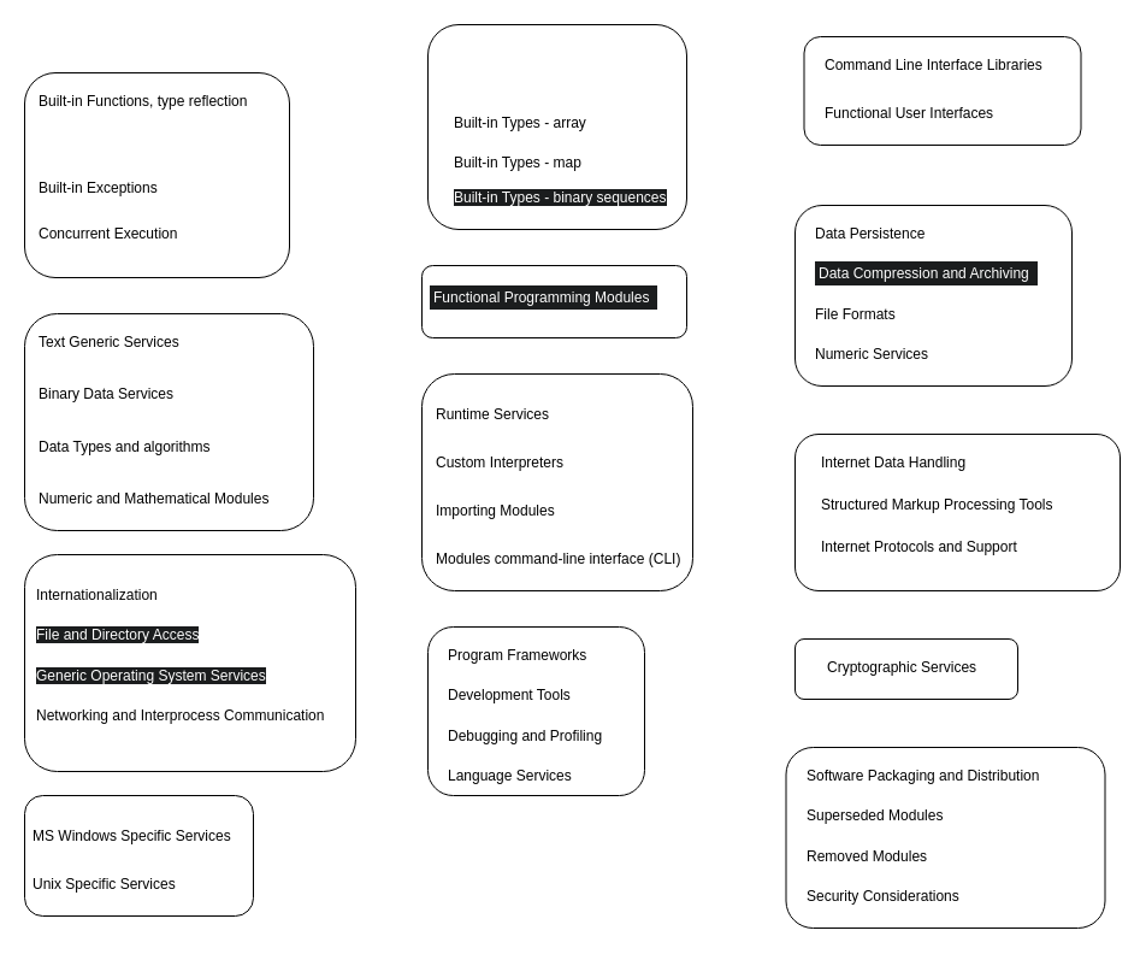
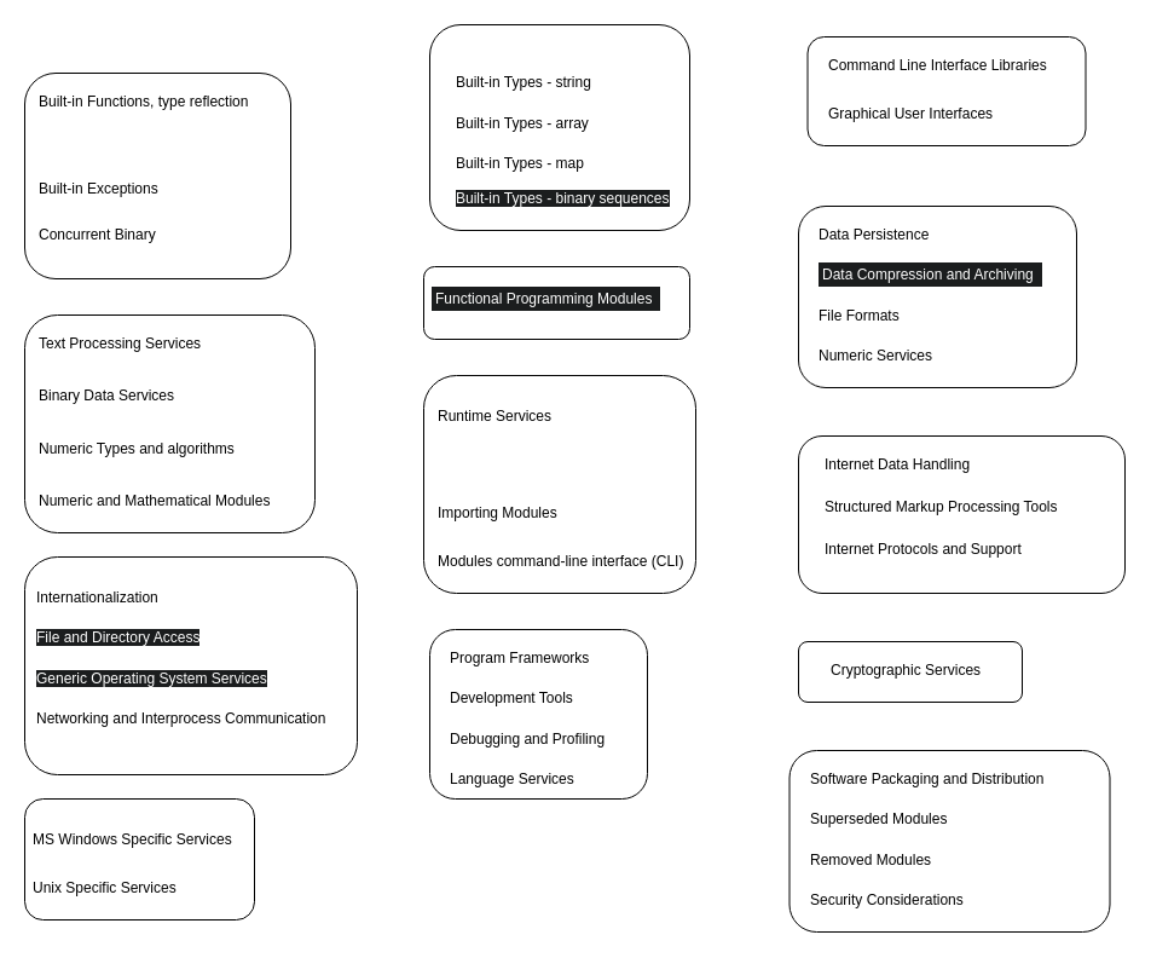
  <mxCell id="0" />
  <mxCell id="1" parent="0" />
  <mxCell id="2" value="" style="group" vertex="1" connectable="0" parent="1"><mxGeometry x="20" y="60" width="220" height="170" as="geometry" /></mxCell>
  <mxCell id="3" value="Built-in Functions, type reflection" style="text;whiteSpace=wrap;html=1;" vertex="1" parent="2"><mxGeometry x="10" y="10" width="200" height="30" as="geometry" /></mxCell>
  <mxCell id="4" value="Built-in Exceptions" style="text;whiteSpace=wrap;html=1;" vertex="1" parent="2"><mxGeometry x="10" y="82" width="130" height="40" as="geometry" /></mxCell>
- <mxCell id="5" value="Concurrent Execution" style="text;whiteSpace=wrap;html=1;" vertex="1" parent="2"><mxGeometry x="10" y="120" width="150" height="40" as="geometry" /></mxCell>
+ <mxCell id="5" value="Concurrent Binary" style="text;whiteSpace=wrap;html=1;" vertex="1" parent="2"><mxGeometry x="10" y="120" width="150" height="40" as="geometry" /></mxCell>
  <mxCell id="6" value="" style="rounded=1;whiteSpace=wrap;html=1;fillColor=none;" vertex="1" parent="2"><mxGeometry width="220" height="170" as="geometry" /></mxCell>
  <mxCell id="7" value="" style="group" vertex="1" connectable="0" parent="1"><mxGeometry x="20" y="260" width="240" height="180" as="geometry" /></mxCell>
- <mxCell id="8" value="Text Generic Services" style="text;whiteSpace=wrap;html=1;" vertex="1" parent="7"><mxGeometry x="10" y="10" width="170" height="40" as="geometry" /></mxCell>
+ <mxCell id="8" value="Text Processing Services" style="text;whiteSpace=wrap;html=1;" vertex="1" parent="7"><mxGeometry x="10" y="10" width="170" height="40" as="geometry" /></mxCell>
  <mxCell id="9" value="Binary Data Services" style="text;whiteSpace=wrap;html=1;" vertex="1" parent="7"><mxGeometry x="10" y="53" width="150" height="40" as="geometry" /></mxCell>
- <mxCell id="10" value="Data Types and algorithms" style="text;whiteSpace=wrap;html=1;" vertex="1" parent="7"><mxGeometry x="10" y="97" width="180" height="40" as="geometry" /></mxCell>
+ <mxCell id="10" value="Numeric Types and algorithms" style="text;whiteSpace=wrap;html=1;" vertex="1" parent="7"><mxGeometry x="10" y="97" width="180" height="40" as="geometry" /></mxCell>
  <mxCell id="11" value="Numeric and Mathematical Modules" style="text;whiteSpace=wrap;html=1;" vertex="1" parent="7"><mxGeometry x="10" y="140" width="230" height="40" as="geometry" /></mxCell>
  <mxCell id="12" value="" style="rounded=1;whiteSpace=wrap;html=1;fillColor=none;" vertex="1" parent="7"><mxGeometry width="240" height="180" as="geometry" /></mxCell>
  <mxCell id="13" value="" style="group" vertex="1" connectable="0" parent="1"><mxGeometry x="20" y="460" width="275" height="180" as="geometry" /></mxCell>
  <mxCell id="14" value="Networking and Interprocess Communication" style="text;whiteSpace=wrap;html=1;" vertex="1" parent="13"><mxGeometry x="7.5" y="120" width="255" height="40" as="geometry" /></mxCell>
  <mxCell id="15" value="Internationalization" style="text;whiteSpace=wrap;html=1;" vertex="1" parent="13"><mxGeometry x="7.5" y="20" width="140" height="40" as="geometry" /></mxCell>
  <mxCell id="16" value="" style="rounded=1;whiteSpace=wrap;html=1;fillColor=none;" vertex="1" parent="13"><mxGeometry width="275" height="180" as="geometry" /></mxCell>
  <mxCell id="17" value="&lt;span style=&quot;color: rgb(255, 255, 255); font-family: Helvetica; font-size: 12px; font-style: normal; font-variant-ligatures: normal; font-variant-caps: normal; font-weight: 400; letter-spacing: normal; orphans: 2; text-align: left; text-indent: 0px; text-transform: none; widows: 2; word-spacing: 0px; -webkit-text-stroke-width: 0px; white-space: normal; background-color: rgb(27, 29, 30); text-decoration-thickness: initial; text-decoration-style: initial; text-decoration-color: initial; display: inline !important; float: none;&quot;&gt;File and Directory Access&lt;/span&gt;" style="text;whiteSpace=wrap;html=1;" vertex="1" parent="13"><mxGeometry x="7.5" y="53" width="170" height="40" as="geometry" /></mxCell>
  <mxCell id="18" value="&lt;span style=&quot;color: rgb(255, 255, 255); font-family: Helvetica; font-size: 12px; font-style: normal; font-variant-ligatures: normal; font-variant-caps: normal; font-weight: 400; letter-spacing: normal; orphans: 2; text-align: left; text-indent: 0px; text-transform: none; widows: 2; word-spacing: 0px; -webkit-text-stroke-width: 0px; white-space: normal; background-color: rgb(27, 29, 30); text-decoration-thickness: initial; text-decoration-style: initial; text-decoration-color: initial; display: inline !important; float: none;&quot;&gt;Generic Operating System Services&lt;/span&gt;" style="text;whiteSpace=wrap;html=1;" vertex="1" parent="13"><mxGeometry x="7.5" y="87" width="230" height="40" as="geometry" /></mxCell>
  <mxCell id="19" value="" style="group" vertex="1" connectable="0" parent="1"><mxGeometry x="355" y="20" width="215" height="170" as="geometry" /></mxCell>
  <mxCell id="20" value="" style="rounded=1;whiteSpace=wrap;html=1;fillColor=none;flipV=1;" vertex="1" parent="19"><mxGeometry width="215" height="170" as="geometry" /></mxCell>
+ <mxCell id="21" value="Built-in Types - string" style="text;whiteSpace=wrap;html=1;flipV=1;" vertex="1" parent="19"><mxGeometry x="20" y="34" width="140" height="30" as="geometry" /></mxCell>
  <mxCell id="22" value="Built-in Types - array" style="text;whiteSpace=wrap;html=1;flipV=1;" vertex="1" parent="19"><mxGeometry x="20" y="68" width="130" height="30" as="geometry" /></mxCell>
  <mxCell id="23" value="Built-in Types - map" style="text;whiteSpace=wrap;html=1;flipV=1;" vertex="1" parent="19"><mxGeometry x="20" y="101" width="130" height="30" as="geometry" /></mxCell>
  <mxCell id="24" value="&lt;span style=&quot;color: rgb(255, 255, 255); font-family: Helvetica; font-size: 12px; font-style: normal; font-variant-ligatures: normal; font-variant-caps: normal; font-weight: 400; letter-spacing: normal; orphans: 2; text-align: left; text-indent: 0px; text-transform: none; widows: 2; word-spacing: 0px; -webkit-text-stroke-width: 0px; white-space: normal; background-color: rgb(27, 29, 30); text-decoration-thickness: initial; text-decoration-style: initial; text-decoration-color: initial; display: inline !important; float: none;&quot;&gt;Built-in Types - binary sequences&lt;/span&gt;" style="text;whiteSpace=wrap;html=1;flipV=1;" vertex="1" parent="19"><mxGeometry x="20" y="130" width="185" height="40" as="geometry" /></mxCell>
  <mxCell id="25" value="" style="group" vertex="1" connectable="0" parent="1"><mxGeometry x="660" y="170" width="230" height="150" as="geometry" /></mxCell>
  <mxCell id="26" value="" style="rounded=1;whiteSpace=wrap;html=1;fillColor=none;" vertex="1" parent="25"><mxGeometry width="230" height="150" as="geometry" /></mxCell>
  <mxCell id="27" value="Data Persistence" style="text;whiteSpace=wrap;html=1;" vertex="1" parent="25"><mxGeometry x="15" y="10" width="130" height="40" as="geometry" /></mxCell>
  <mxCell id="28" value="File Formats" style="text;whiteSpace=wrap;html=1;" vertex="1" parent="25"><mxGeometry x="15" y="77" width="100" height="40" as="geometry" /></mxCell>
  <mxCell id="29" value="Numeric Services" style="text;whiteSpace=wrap;html=1;" vertex="1" parent="25"><mxGeometry x="15" y="110" width="140" height="40" as="geometry" /></mxCell>
  <mxCell id="30" value="&lt;table style=&quot;forced-color-adjust: none; box-shadow: none !important; color: rgb(255, 255, 255); font-family: Helvetica; font-size: 12px; font-style: normal; font-variant-ligatures: normal; font-variant-caps: normal; font-weight: 400; letter-spacing: normal; orphans: 2; text-align: left; text-transform: none; widows: 2; word-spacing: 0px; -webkit-text-stroke-width: 0px; white-space: normal; background-color: rgb(27, 29, 30); text-decoration-thickness: initial; text-decoration-style: initial; text-decoration-color: initial;&quot;&gt;&lt;tbody style=&quot;forced-color-adjust: none; box-shadow: none !important;&quot;&gt;&lt;tr style=&quot;forced-color-adjust: none; box-shadow: none !important;&quot;&gt;&lt;td style=&quot;forced-color-adjust: none; box-shadow: none !important; text-align: left;&quot;&gt;Data Compression and Archiving&lt;/td&gt;&lt;td style=&quot;forced-color-adjust: none; box-shadow: none !important; text-align: left;&quot;&gt;&lt;/td&gt;&lt;/tr&gt;&lt;/tbody&gt;&lt;/table&gt;&lt;br class=&quot;Apple-interchange-newline&quot;&gt;" style="text;whiteSpace=wrap;html=1;" vertex="1" parent="25"><mxGeometry x="15" y="40" width="210" height="50" as="geometry" /></mxCell>
  <mxCell id="31" value="" style="group" vertex="1" connectable="0" parent="1"><mxGeometry x="680" y="370" width="250" height="120" as="geometry" /></mxCell>
  <mxCell id="32" value="" style="rounded=1;whiteSpace=wrap;html=1;fillColor=none;" vertex="1" parent="31"><mxGeometry x="-20" y="-10" width="270" height="130" as="geometry" /></mxCell>
  <mxCell id="33" value="Internet Data Handling" style="text;whiteSpace=wrap;html=1;" vertex="1" parent="31"><mxGeometry width="160" height="40" as="geometry" /></mxCell>
  <mxCell id="34" value="Structured Markup Processing Tools" style="text;whiteSpace=wrap;html=1;" vertex="1" parent="31"><mxGeometry y="35" width="230" height="40" as="geometry" /></mxCell>
  <mxCell id="35" value="Internet Protocols and Support" style="text;whiteSpace=wrap;html=1;" vertex="1" parent="31"><mxGeometry y="70" width="200" height="40" as="geometry" /></mxCell>
  <mxCell id="36" value="" style="group" vertex="1" connectable="0" parent="1"><mxGeometry x="350" y="310" width="250" height="180" as="geometry" /></mxCell>
  <mxCell id="37" value="" style="rounded=1;whiteSpace=wrap;html=1;fillColor=none;" vertex="1" parent="36"><mxGeometry width="225" height="180" as="geometry" /></mxCell>
  <mxCell id="38" value="Runtime Services" style="text;whiteSpace=wrap;html=1;" vertex="1" parent="36"><mxGeometry x="10" y="20" width="130" height="40" as="geometry" /></mxCell>
- <mxCell id="39" value="Custom Interpreters" style="text;whiteSpace=wrap;html=1;" vertex="1" parent="36"><mxGeometry x="10" y="60" width="140" height="40" as="geometry" /></mxCell>
  <mxCell id="40" value="Importing Modules" style="text;whiteSpace=wrap;html=1;" vertex="1" parent="36"><mxGeometry x="10" y="100" width="130" height="40" as="geometry" /></mxCell>
  <mxCell id="41" value="Modules command-line interface (CLI)" style="text;whiteSpace=wrap;html=1;" vertex="1" parent="36"><mxGeometry x="10" y="140" width="240" height="40" as="geometry" /></mxCell>
  <mxCell id="42" value="" style="group" vertex="1" connectable="0" parent="1"><mxGeometry x="355" y="520" width="185" height="150" as="geometry" /></mxCell>
  <mxCell id="43" value="" style="rounded=1;whiteSpace=wrap;html=1;fillColor=none;" vertex="1" parent="42"><mxGeometry width="180" height="140" as="geometry" /></mxCell>
  <mxCell id="44" value="Program Frameworks" style="text;whiteSpace=wrap;html=1;" vertex="1" parent="42"><mxGeometry x="15" y="10" width="150" height="40" as="geometry" /></mxCell>
  <mxCell id="45" value="Development Tools" style="text;whiteSpace=wrap;html=1;" vertex="1" parent="42"><mxGeometry x="15" y="43" width="140" height="40" as="geometry" /></mxCell>
  <mxCell id="46" value="Debugging and Profiling" style="text;whiteSpace=wrap;html=1;" vertex="1" parent="42"><mxGeometry x="15" y="77" width="170" height="40" as="geometry" /></mxCell>
  <mxCell id="47" value="Language Services" style="text;whiteSpace=wrap;html=1;" vertex="1" parent="42"><mxGeometry x="15" y="110" width="140" height="40" as="geometry" /></mxCell>
  <mxCell id="48" value="" style="group" vertex="1" connectable="0" parent="1"><mxGeometry x="20" y="660" width="205" height="100" as="geometry" /></mxCell>
  <mxCell id="49" value="" style="rounded=1;whiteSpace=wrap;html=1;fillColor=none;" vertex="1" parent="48"><mxGeometry width="190" height="100" as="geometry" /></mxCell>
  <mxCell id="50" value="MS Windows Specific Services" style="text;whiteSpace=wrap;html=1;" vertex="1" parent="48"><mxGeometry x="5" y="20" width="200" height="40" as="geometry" /></mxCell>
  <mxCell id="51" value="Unix Specific Services" style="text;whiteSpace=wrap;html=1;" vertex="1" parent="48"><mxGeometry x="5" y="60" width="150" height="40" as="geometry" /></mxCell>
  <mxCell id="52" value="" style="group" vertex="1" connectable="0" parent="1"><mxGeometry x="667.5" y="30" width="235" height="90" as="geometry" /></mxCell>
  <mxCell id="53" value="" style="rounded=1;whiteSpace=wrap;html=1;fillColor=none;" vertex="1" parent="52"><mxGeometry width="230" height="90" as="geometry" /></mxCell>
  <mxCell id="54" value="Command Line Interface Libraries" style="text;whiteSpace=wrap;html=1;" vertex="1" parent="52"><mxGeometry x="15" y="10" width="220" height="40" as="geometry" /></mxCell>
- <mxCell id="55" value="Functional User Interfaces" style="text;whiteSpace=wrap;html=1;" vertex="1" parent="52"><mxGeometry x="15" y="50" width="170" height="40" as="geometry" /></mxCell>
+ <mxCell id="55" value="Graphical User Interfaces" style="text;whiteSpace=wrap;html=1;" vertex="1" parent="52"><mxGeometry x="15" y="50" width="170" height="40" as="geometry" /></mxCell>
  <mxCell id="56" value="" style="group" vertex="1" connectable="0" parent="1"><mxGeometry x="652.5" y="620" width="265" height="150" as="geometry" /></mxCell>
  <mxCell id="57" value="" style="rounded=1;whiteSpace=wrap;html=1;fillColor=none;container=0;" vertex="1" parent="56"><mxGeometry width="265" height="150" as="geometry" /></mxCell>
  <mxCell id="58" value="Software Packaging and Distribution" style="text;whiteSpace=wrap;html=1;container=0;" vertex="1" parent="56"><mxGeometry x="15" y="10" width="230" height="40" as="geometry" /></mxCell>
  <mxCell id="59" value="Superseded Modules" style="text;whiteSpace=wrap;html=1;container=0;" vertex="1" parent="56"><mxGeometry x="15" y="43" width="150" height="40" as="geometry" /></mxCell>
  <mxCell id="60" value="Removed Modules" style="text;whiteSpace=wrap;html=1;container=0;" vertex="1" parent="56"><mxGeometry x="15" y="77" width="140" height="40" as="geometry" /></mxCell>
  <mxCell id="61" value="Security Considerations" style="text;whiteSpace=wrap;html=1;container=0;" vertex="1" parent="56"><mxGeometry x="15" y="110" width="160" height="40" as="geometry" /></mxCell>
  <mxCell id="62" value="" style="group" vertex="1" connectable="0" parent="1"><mxGeometry x="660" y="530" width="185" height="50" as="geometry" /></mxCell>
  <mxCell id="63" value="" style="rounded=1;whiteSpace=wrap;html=1;fillColor=none;" vertex="1" parent="62"><mxGeometry width="185" height="50" as="geometry" /></mxCell>
  <mxCell id="64" value="Cryptographic Services" style="text;whiteSpace=wrap;html=1;" vertex="1" parent="62"><mxGeometry x="25" y="10" width="150" height="30" as="geometry" /></mxCell>
  <mxCell id="65" value="" style="group" vertex="1" connectable="0" parent="1"><mxGeometry x="350" y="220" width="220" height="60" as="geometry" /></mxCell>
  <mxCell id="66" value="" style="rounded=1;whiteSpace=wrap;html=1;fillColor=none;container=0;" vertex="1" parent="65"><mxGeometry width="220" height="60" as="geometry" /></mxCell>
  <mxCell id="67" value="&lt;table style=&quot;forced-color-adjust: none; box-shadow: none !important; color: rgb(255, 255, 255); font-family: Helvetica; font-size: 12px; font-style: normal; font-variant-ligatures: normal; font-variant-caps: normal; font-weight: 400; letter-spacing: normal; orphans: 2; text-align: left; text-transform: none; widows: 2; word-spacing: 0px; -webkit-text-stroke-width: 0px; white-space: normal; background-color: rgb(27, 29, 30); text-decoration-thickness: initial; text-decoration-style: initial; text-decoration-color: initial;&quot;&gt;&lt;tbody style=&quot;forced-color-adjust: none; box-shadow: none !important;&quot;&gt;&lt;tr style=&quot;forced-color-adjust: none; box-shadow: none !important;&quot;&gt;&lt;td style=&quot;forced-color-adjust: none; box-shadow: none !important; text-align: left;&quot;&gt;Functional Programming Modules&lt;/td&gt;&lt;td style=&quot;forced-color-adjust: none; box-shadow: none !important; text-align: left;&quot;&gt;&lt;/td&gt;&lt;/tr&gt;&lt;/tbody&gt;&lt;/table&gt;&lt;br class=&quot;Apple-interchange-newline&quot;&gt;" style="text;whiteSpace=wrap;html=1;container=0;" vertex="1" parent="65"><mxGeometry x="5" y="10" width="205" height="30" as="geometry" /></mxCell>
